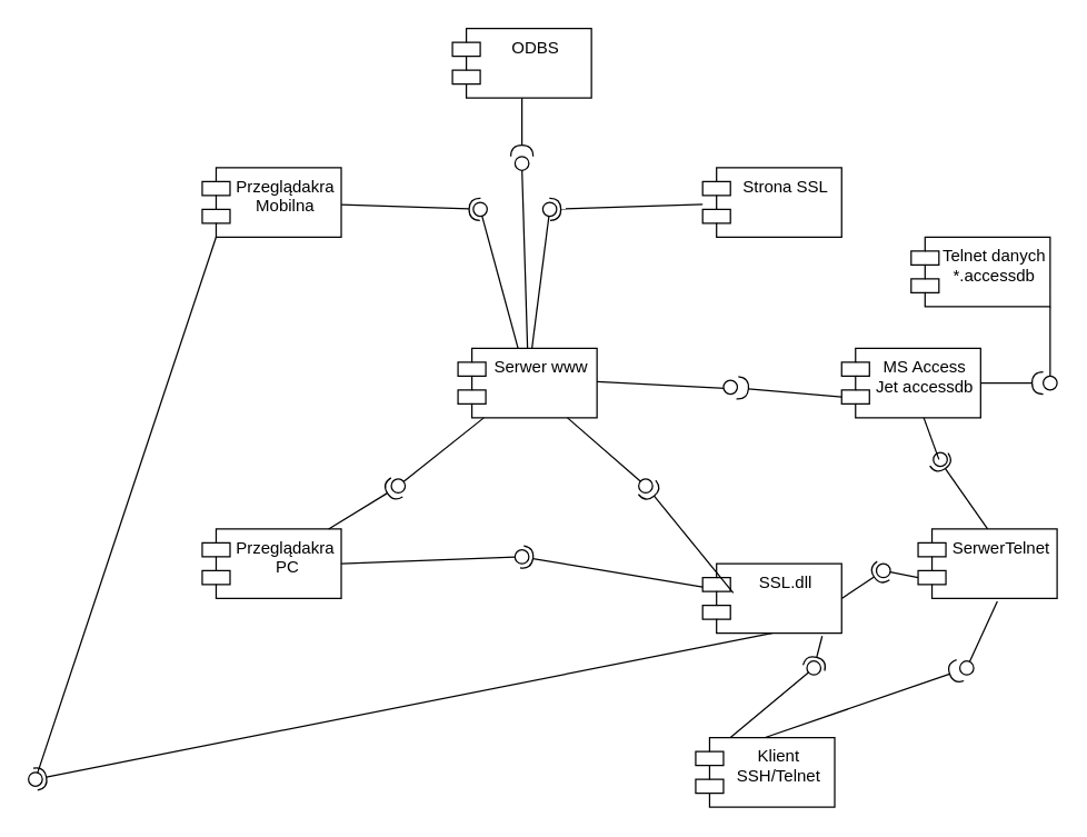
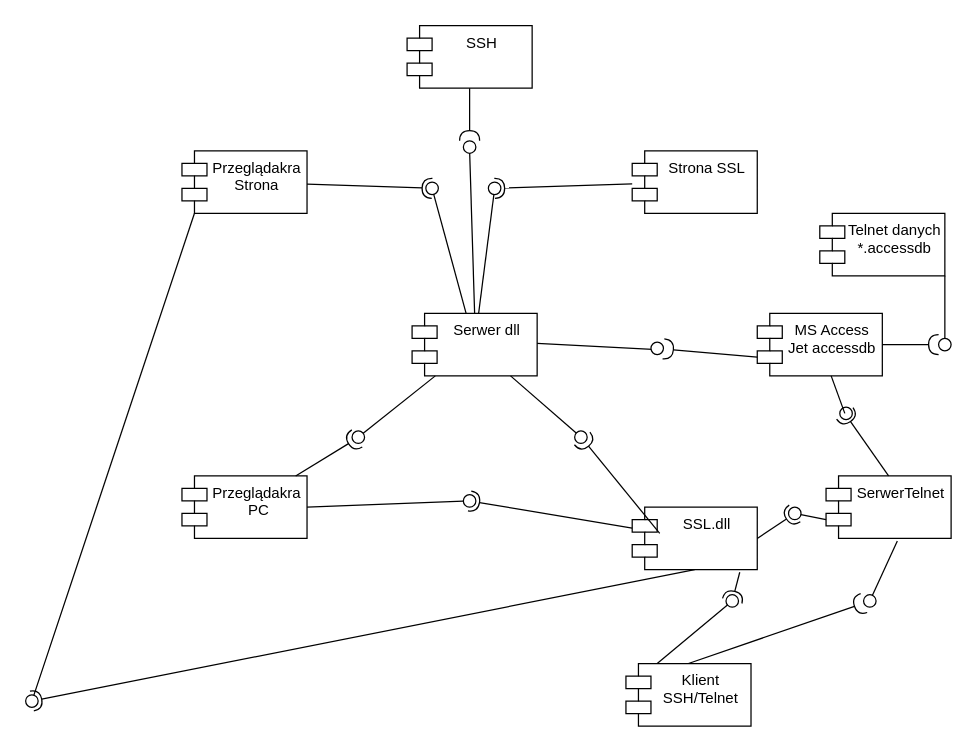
  <mxCell id="0" />
  <mxCell id="1" parent="0" />
- <mxCell id="2" value="Serwer www" style="shape=module;align=left;spacingLeft=20;align=center;verticalAlign=top;" vertex="1" parent="1"><mxGeometry x="329" y="250" width="100" height="50" as="geometry" /></mxCell>
- <mxCell id="3" value="Przeglądakra&#10;Mobilna" style="shape=module;align=left;spacingLeft=20;align=center;verticalAlign=top;" vertex="1" parent="1"><mxGeometry x="145" y="120" width="100" height="50" as="geometry" /></mxCell>
+ <mxCell id="2" value="Serwer dll" style="shape=module;align=left;spacingLeft=20;align=center;verticalAlign=top;" vertex="1" parent="1"><mxGeometry x="329" y="250" width="100" height="50" as="geometry" /></mxCell>
+ <mxCell id="3" value="Przeglądakra&#10;Strona" style="shape=module;align=left;spacingLeft=20;align=center;verticalAlign=top;" vertex="1" parent="1"><mxGeometry x="145" y="120" width="100" height="50" as="geometry" /></mxCell>
  <mxCell id="4" value="Strona SSL" style="shape=module;align=left;spacingLeft=20;align=center;verticalAlign=top;" vertex="1" parent="1"><mxGeometry x="505" y="120" width="100" height="50" as="geometry" /></mxCell>
  <mxCell id="5" value="Przeglądakra&#10; PC" style="shape=module;align=left;spacingLeft=20;align=center;verticalAlign=top;" vertex="1" parent="1"><mxGeometry x="145" y="380" width="100" height="50" as="geometry" /></mxCell>
  <mxCell id="6" value="SSL.dll&#10;" style="shape=module;align=left;spacingLeft=20;align=center;verticalAlign=top;" vertex="1" parent="1"><mxGeometry x="505" y="405" width="100" height="50" as="geometry" /></mxCell>
  <mxCell id="7" value="" style="rounded=0;orthogonalLoop=1;jettySize=auto;html=1;endArrow=halfCircle;endFill=0;endSize=6;strokeWidth=1;sketch=0;" edge="1" parent="1" source="4"><mxGeometry relative="1" as="geometry"><mxPoint x="255" y="155" as="sourcePoint" /><mxPoint x="395" y="150" as="targetPoint" /></mxGeometry></mxCell>
  <mxCell id="8" value="" style="rounded=0;orthogonalLoop=1;jettySize=auto;html=1;endArrow=halfCircle;endFill=0;endSize=6;strokeWidth=1;sketch=0;exitX=0.22;exitY=0.42;exitDx=0;exitDy=0;exitPerimeter=0;" edge="1" parent="1" source="6"><mxGeometry relative="1" as="geometry"><mxPoint x="515" y="330.002" as="sourcePoint" /><mxPoint x="465" y="350" as="targetPoint" /></mxGeometry></mxCell>
  <mxCell id="9" value="" style="rounded=0;orthogonalLoop=1;jettySize=auto;html=1;endArrow=halfCircle;endFill=0;endSize=6;strokeWidth=1;sketch=0;" edge="1" parent="1" source="5"><mxGeometry relative="1" as="geometry"><mxPoint x="407" y="380" as="sourcePoint" /><mxPoint x="285" y="350" as="targetPoint" /></mxGeometry></mxCell>
  <mxCell id="10" value="" style="rounded=0;orthogonalLoop=1;jettySize=auto;html=1;endArrow=halfCircle;endFill=0;endSize=6;strokeWidth=1;sketch=0;" edge="1" parent="1" source="3"><mxGeometry relative="1" as="geometry"><mxPoint x="385" y="170.002" as="sourcePoint" /><mxPoint x="345" y="150" as="targetPoint" /></mxGeometry></mxCell>
  <mxCell id="11" value="" style="ellipse;whiteSpace=wrap;html=1;align=center;aspect=fixed;resizable=0;points=[];outlineConnect=0;sketch=0;" vertex="1" parent="1"><mxGeometry x="281" y="344" width="10" height="10" as="geometry" /></mxCell>
  <mxCell id="12" value="" style="ellipse;whiteSpace=wrap;html=1;align=center;aspect=fixed;resizable=0;points=[];outlineConnect=0;sketch=0;" vertex="1" parent="1"><mxGeometry x="459" y="344" width="10" height="10" as="geometry" /></mxCell>
  <mxCell id="13" value="" style="ellipse;whiteSpace=wrap;html=1;align=center;aspect=fixed;resizable=0;points=[];outlineConnect=0;sketch=0;" vertex="1" parent="1"><mxGeometry x="390" y="145" width="10" height="10" as="geometry" /></mxCell>
  <mxCell id="14" value="" style="ellipse;whiteSpace=wrap;html=1;align=center;aspect=fixed;resizable=0;points=[];outlineConnect=0;sketch=0;" vertex="1" parent="1"><mxGeometry x="340" y="145" width="10" height="10" as="geometry" /></mxCell>
  <mxCell id="15" value="" style="endArrow=none;html=1;rounded=0;" edge="1" parent="1" source="14" target="2"><mxGeometry relative="1" as="geometry"><mxPoint x="295" y="340" as="sourcePoint" /><mxPoint x="455" y="340" as="targetPoint" /></mxGeometry></mxCell>
  <mxCell id="16" value="" style="endArrow=none;html=1;rounded=0;" edge="1" parent="1" source="2" target="11"><mxGeometry relative="1" as="geometry"><mxPoint x="353.003" y="359.997" as="sourcePoint" /><mxPoint x="378.9" y="455.17" as="targetPoint" /></mxGeometry></mxCell>
  <mxCell id="17" value="" style="endArrow=none;html=1;rounded=0;" edge="1" parent="1" source="13" target="2"><mxGeometry relative="1" as="geometry"><mxPoint x="366.303" y="174.827" as="sourcePoint" /><mxPoint x="392.2" y="270" as="targetPoint" /></mxGeometry></mxCell>
  <mxCell id="18" value="" style="endArrow=none;html=1;rounded=0;" edge="1" parent="1" source="12" target="2"><mxGeometry relative="1" as="geometry"><mxPoint x="404.404" y="164.964" as="sourcePoint" /><mxPoint x="392.2" y="260" as="targetPoint" /></mxGeometry></mxCell>
  <mxCell id="19" value="" style="rounded=0;orthogonalLoop=1;jettySize=auto;html=1;endArrow=halfCircle;endFill=0;endSize=6;strokeWidth=1;sketch=0;exitX=0.5;exitY=1;exitDx=0;exitDy=0;" edge="1" parent="1" source="6"><mxGeometry relative="1" as="geometry"><mxPoint x="537" y="411" as="sourcePoint" /><mxPoint x="25" y="560" as="targetPoint" /></mxGeometry></mxCell>
  <mxCell id="20" value="" style="ellipse;whiteSpace=wrap;html=1;align=center;aspect=fixed;resizable=0;points=[];outlineConnect=0;sketch=0;" vertex="1" parent="1"><mxGeometry x="20" y="555" width="10" height="10" as="geometry" /></mxCell>
  <mxCell id="21" value="" style="endArrow=none;html=1;rounded=0;exitX=0;exitY=1;exitDx=10;exitDy=0;exitPerimeter=0;" edge="1" parent="1" source="3" target="20"><mxGeometry relative="1" as="geometry"><mxPoint x="356.303" y="164.827" as="sourcePoint" /><mxPoint x="382.2" y="260" as="targetPoint" /></mxGeometry></mxCell>
  <mxCell id="22" value="" style="rounded=0;orthogonalLoop=1;jettySize=auto;html=1;endArrow=halfCircle;endFill=0;endSize=6;strokeWidth=1;sketch=0;" edge="1" parent="1" source="6"><mxGeometry relative="1" as="geometry"><mxPoint x="245.909" y="390" as="sourcePoint" /><mxPoint x="375" y="400" as="targetPoint" /></mxGeometry></mxCell>
  <mxCell id="23" value="" style="ellipse;whiteSpace=wrap;html=1;align=center;aspect=fixed;resizable=0;points=[];outlineConnect=0;sketch=0;" vertex="1" parent="1"><mxGeometry x="370" y="395" width="10" height="10" as="geometry" /></mxCell>
  <mxCell id="24" value="" style="endArrow=none;html=1;rounded=0;entryX=1;entryY=0.5;entryDx=0;entryDy=0;" edge="1" parent="1" source="23" target="5"><mxGeometry relative="1" as="geometry"><mxPoint x="357.581" y="310" as="sourcePoint" /><mxPoint x="299.913" y="355.887" as="targetPoint" /></mxGeometry></mxCell>
  <mxCell id="25" value="MS Access&#10;Jet accessdb" style="shape=module;align=left;spacingLeft=20;align=center;verticalAlign=top;" vertex="1" parent="1"><mxGeometry x="605" y="250" width="100" height="50" as="geometry" /></mxCell>
  <mxCell id="26" value="" style="endArrow=none;html=1;rounded=0;entryX=1;entryY=0.5;entryDx=0;entryDy=0;" edge="1" parent="1"><mxGeometry relative="1" as="geometry"><mxPoint x="525" y="279" as="sourcePoint" /><mxPoint x="429" y="274" as="targetPoint" /></mxGeometry></mxCell>
  <mxCell id="27" value="" style="ellipse;whiteSpace=wrap;html=1;align=center;aspect=fixed;resizable=0;points=[];outlineConnect=0;sketch=0;" vertex="1" parent="1"><mxGeometry x="520" y="273" width="10" height="10" as="geometry" /></mxCell>
  <mxCell id="28" value="" style="rounded=0;orthogonalLoop=1;jettySize=auto;html=1;endArrow=halfCircle;endFill=0;endSize=6;strokeWidth=1;sketch=0;exitX=0;exitY=0;exitDx=0;exitDy=35;exitPerimeter=0;" edge="1" parent="1"><mxGeometry relative="1" as="geometry"><mxPoint x="605" y="285" as="sourcePoint" /><mxPoint x="529.981" y="278.436" as="targetPoint" /></mxGeometry></mxCell>
  <mxCell id="29" value="Telnet danych&#10;*.accessdb" style="shape=module;align=left;spacingLeft=20;align=center;verticalAlign=top;" vertex="1" parent="1"><mxGeometry x="655" y="170" width="100" height="50" as="geometry" /></mxCell>
  <mxCell id="30" value="" style="endArrow=none;html=1;rounded=0;entryX=1;entryY=1;entryDx=0;entryDy=0;" edge="1" parent="1" source="31" target="29"><mxGeometry relative="1" as="geometry"><mxPoint x="745" y="250" as="sourcePoint" /><mxPoint x="439" y="285" as="targetPoint" /></mxGeometry></mxCell>
  <mxCell id="31" value="" style="ellipse;whiteSpace=wrap;html=1;align=center;aspect=fixed;resizable=0;points=[];outlineConnect=0;sketch=0;" vertex="1" parent="1"><mxGeometry x="750" y="270" width="10" height="10" as="geometry" /></mxCell>
  <mxCell id="32" value="" style="rounded=0;orthogonalLoop=1;jettySize=auto;html=1;endArrow=halfCircle;endFill=0;endSize=6;strokeWidth=1;sketch=0;exitX=1;exitY=0.5;exitDx=0;exitDy=0;" edge="1" parent="1" source="25" target="31"><mxGeometry relative="1" as="geometry"><mxPoint x="621" y="288" as="sourcePoint" /><mxPoint x="535" y="288" as="targetPoint" /></mxGeometry></mxCell>
  <mxCell id="33" value="SerwerTelnet" style="shape=module;align=left;spacingLeft=20;align=center;verticalAlign=top;" vertex="1" parent="1"><mxGeometry x="660" y="380" width="100" height="50" as="geometry" /></mxCell>
  <mxCell id="34" value="Klient&#10;SSH/Telnet&#10;" style="shape=module;align=left;spacingLeft=20;align=center;verticalAlign=top;" vertex="1" parent="1"><mxGeometry x="500" y="530" width="100" height="50" as="geometry" /></mxCell>
  <mxCell id="35" value="" style="ellipse;whiteSpace=wrap;html=1;align=center;aspect=fixed;resizable=0;points=[];outlineConnect=0;sketch=0;" vertex="1" parent="1"><mxGeometry x="671" y="325" width="10" height="10" as="geometry" /></mxCell>
  <mxCell id="36" value="" style="endArrow=none;html=1;rounded=0;" edge="1" parent="1" target="25"><mxGeometry relative="1" as="geometry"><mxPoint x="675" y="330" as="sourcePoint" /><mxPoint x="695" y="340" as="targetPoint" /></mxGeometry></mxCell>
  <mxCell id="37" value="" style="rounded=0;orthogonalLoop=1;jettySize=auto;html=1;endArrow=halfCircle;endFill=0;endSize=6;strokeWidth=1;sketch=0;exitX=0.5;exitY=0;exitDx=0;exitDy=0;" edge="1" parent="1" source="33"><mxGeometry relative="1" as="geometry"><mxPoint x="715" y="285" as="sourcePoint" /><mxPoint x="675" y="330" as="targetPoint" /></mxGeometry></mxCell>
  <mxCell id="38" value="" style="endArrow=none;html=1;rounded=0;entryX=0.57;entryY=1.04;entryDx=0;entryDy=0;entryPerimeter=0;" edge="1" parent="1" target="33"><mxGeometry relative="1" as="geometry"><mxPoint x="695" y="480" as="sourcePoint" /><mxPoint x="255" y="415" as="targetPoint" /></mxGeometry></mxCell>
  <mxCell id="39" value="" style="ellipse;whiteSpace=wrap;html=1;align=center;aspect=fixed;resizable=0;points=[];outlineConnect=0;sketch=0;" vertex="1" parent="1"><mxGeometry x="690" y="475" width="10" height="10" as="geometry" /></mxCell>
  <mxCell id="40" value="" style="rounded=0;orthogonalLoop=1;jettySize=auto;html=1;endArrow=halfCircle;endFill=0;endSize=6;strokeWidth=1;sketch=0;exitX=0.5;exitY=0;exitDx=0;exitDy=0;" edge="1" parent="1" source="34" target="39"><mxGeometry relative="1" as="geometry"><mxPoint x="515" y="413.611" as="sourcePoint" /><mxPoint x="385" y="410" as="targetPoint" /></mxGeometry></mxCell>
  <mxCell id="41" value="" style="rounded=0;orthogonalLoop=1;jettySize=auto;html=1;endArrow=halfCircle;endFill=0;endSize=6;strokeWidth=1;sketch=0;exitX=0.86;exitY=1.04;exitDx=0;exitDy=0;exitPerimeter=0;" edge="1" parent="1" source="6"><mxGeometry relative="1" as="geometry"><mxPoint x="515" y="413.611" as="sourcePoint" /><mxPoint x="585" y="480" as="targetPoint" /></mxGeometry></mxCell>
  <mxCell id="42" value="" style="ellipse;whiteSpace=wrap;html=1;align=center;aspect=fixed;resizable=0;points=[];outlineConnect=0;sketch=0;" vertex="1" parent="1"><mxGeometry x="580" y="475" width="10" height="10" as="geometry" /></mxCell>
  <mxCell id="43" value="" style="endArrow=none;html=1;rounded=0;exitX=0.25;exitY=0;exitDx=0;exitDy=0;" edge="1" parent="1" source="34" target="42"><mxGeometry relative="1" as="geometry"><mxPoint x="380.004" y="410.192" as="sourcePoint" /><mxPoint x="255" y="415" as="targetPoint" /></mxGeometry></mxCell>
  <mxCell id="44" value="" style="rounded=0;orthogonalLoop=1;jettySize=auto;html=1;endArrow=halfCircle;endFill=0;endSize=6;strokeWidth=1;sketch=0;exitX=1;exitY=0.5;exitDx=0;exitDy=0;" edge="1" parent="1" source="6"><mxGeometry relative="1" as="geometry"><mxPoint x="601" y="442" as="sourcePoint" /><mxPoint x="635" y="410" as="targetPoint" /></mxGeometry></mxCell>
  <mxCell id="45" value="" style="ellipse;whiteSpace=wrap;html=1;align=center;aspect=fixed;resizable=0;points=[];outlineConnect=0;sketch=0;" vertex="1" parent="1"><mxGeometry x="630" y="405" width="10" height="10" as="geometry" /></mxCell>
  <mxCell id="46" value="" style="endArrow=none;html=1;rounded=0;exitX=0;exitY=0;exitDx=0;exitDy=35;exitPerimeter=0;" edge="1" parent="1" source="33" target="45"><mxGeometry relative="1" as="geometry"><mxPoint x="595" y="540" as="sourcePoint" /><mxPoint x="595" y="495" as="targetPoint" /></mxGeometry></mxCell>
- <mxCell id="47" value="ODBS" style="shape=module;align=left;spacingLeft=20;align=center;verticalAlign=top;" vertex="1" parent="1"><mxGeometry x="325" y="20" width="100" height="50" as="geometry" /></mxCell>
+ <mxCell id="47" value="SSH" style="shape=module;align=left;spacingLeft=20;align=center;verticalAlign=top;" vertex="1" parent="1"><mxGeometry x="325" y="20" width="100" height="50" as="geometry" /></mxCell>
  <mxCell id="48" value="" style="endArrow=none;html=1;rounded=0;entryX=0.5;entryY=0;entryDx=0;entryDy=0;" edge="1" parent="1" target="2"><mxGeometry relative="1" as="geometry"><mxPoint x="375" y="120" as="sourcePoint" /><mxPoint x="392.2" y="260" as="targetPoint" /></mxGeometry></mxCell>
  <mxCell id="49" value="" style="ellipse;whiteSpace=wrap;html=1;align=center;aspect=fixed;resizable=0;points=[];outlineConnect=0;sketch=0;" vertex="1" parent="1"><mxGeometry x="370" y="112" width="10" height="10" as="geometry" /></mxCell>
  <mxCell id="50" value="" style="rounded=0;orthogonalLoop=1;jettySize=auto;html=1;endArrow=halfCircle;endFill=0;endSize=6;strokeWidth=1;sketch=0;exitX=0.5;exitY=1;exitDx=0;exitDy=0;" edge="1" parent="1" source="47" target="49"><mxGeometry relative="1" as="geometry"><mxPoint x="515" y="156.562" as="sourcePoint" /><mxPoint x="405" y="160" as="targetPoint" /></mxGeometry></mxCell>
